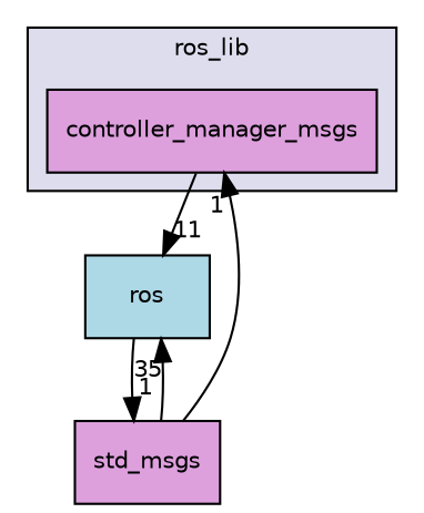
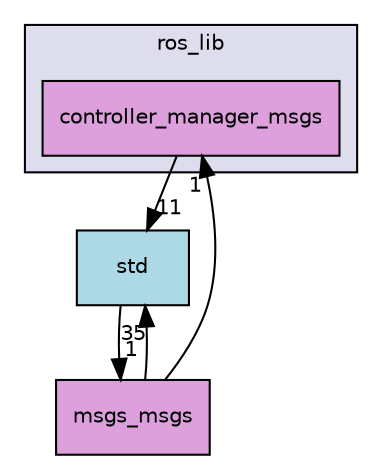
  digraph {
    compound=true
    node [fillcolor=plum fontname=Helvetica fontsize=10 shape=box style=filled]
    edge [headlabel=1 labeldistance=1.5 labelfontname=Helvetica labelfontsize=10]
    n1 [label=controller_manager_msgs pencolor=black]
-   n2 [fillcolor=lightblue label=ros]
-   n3 [label=std_msgs]
+   n2 [fillcolor=lightblue label=std]
+   n3 [label=msgs_msgs]
    subgraph cluster_1 {
      bgcolor="#ddddee"
      fontname=Helvetica
      fontsize=10
      label=ros_lib
      pencolor=black
      n1
    }
    n1 -> n2 [headlabel=11]
    n2 -> n3
    n3 -> n1
    n3 -> n2 [headlabel=35]
  }
